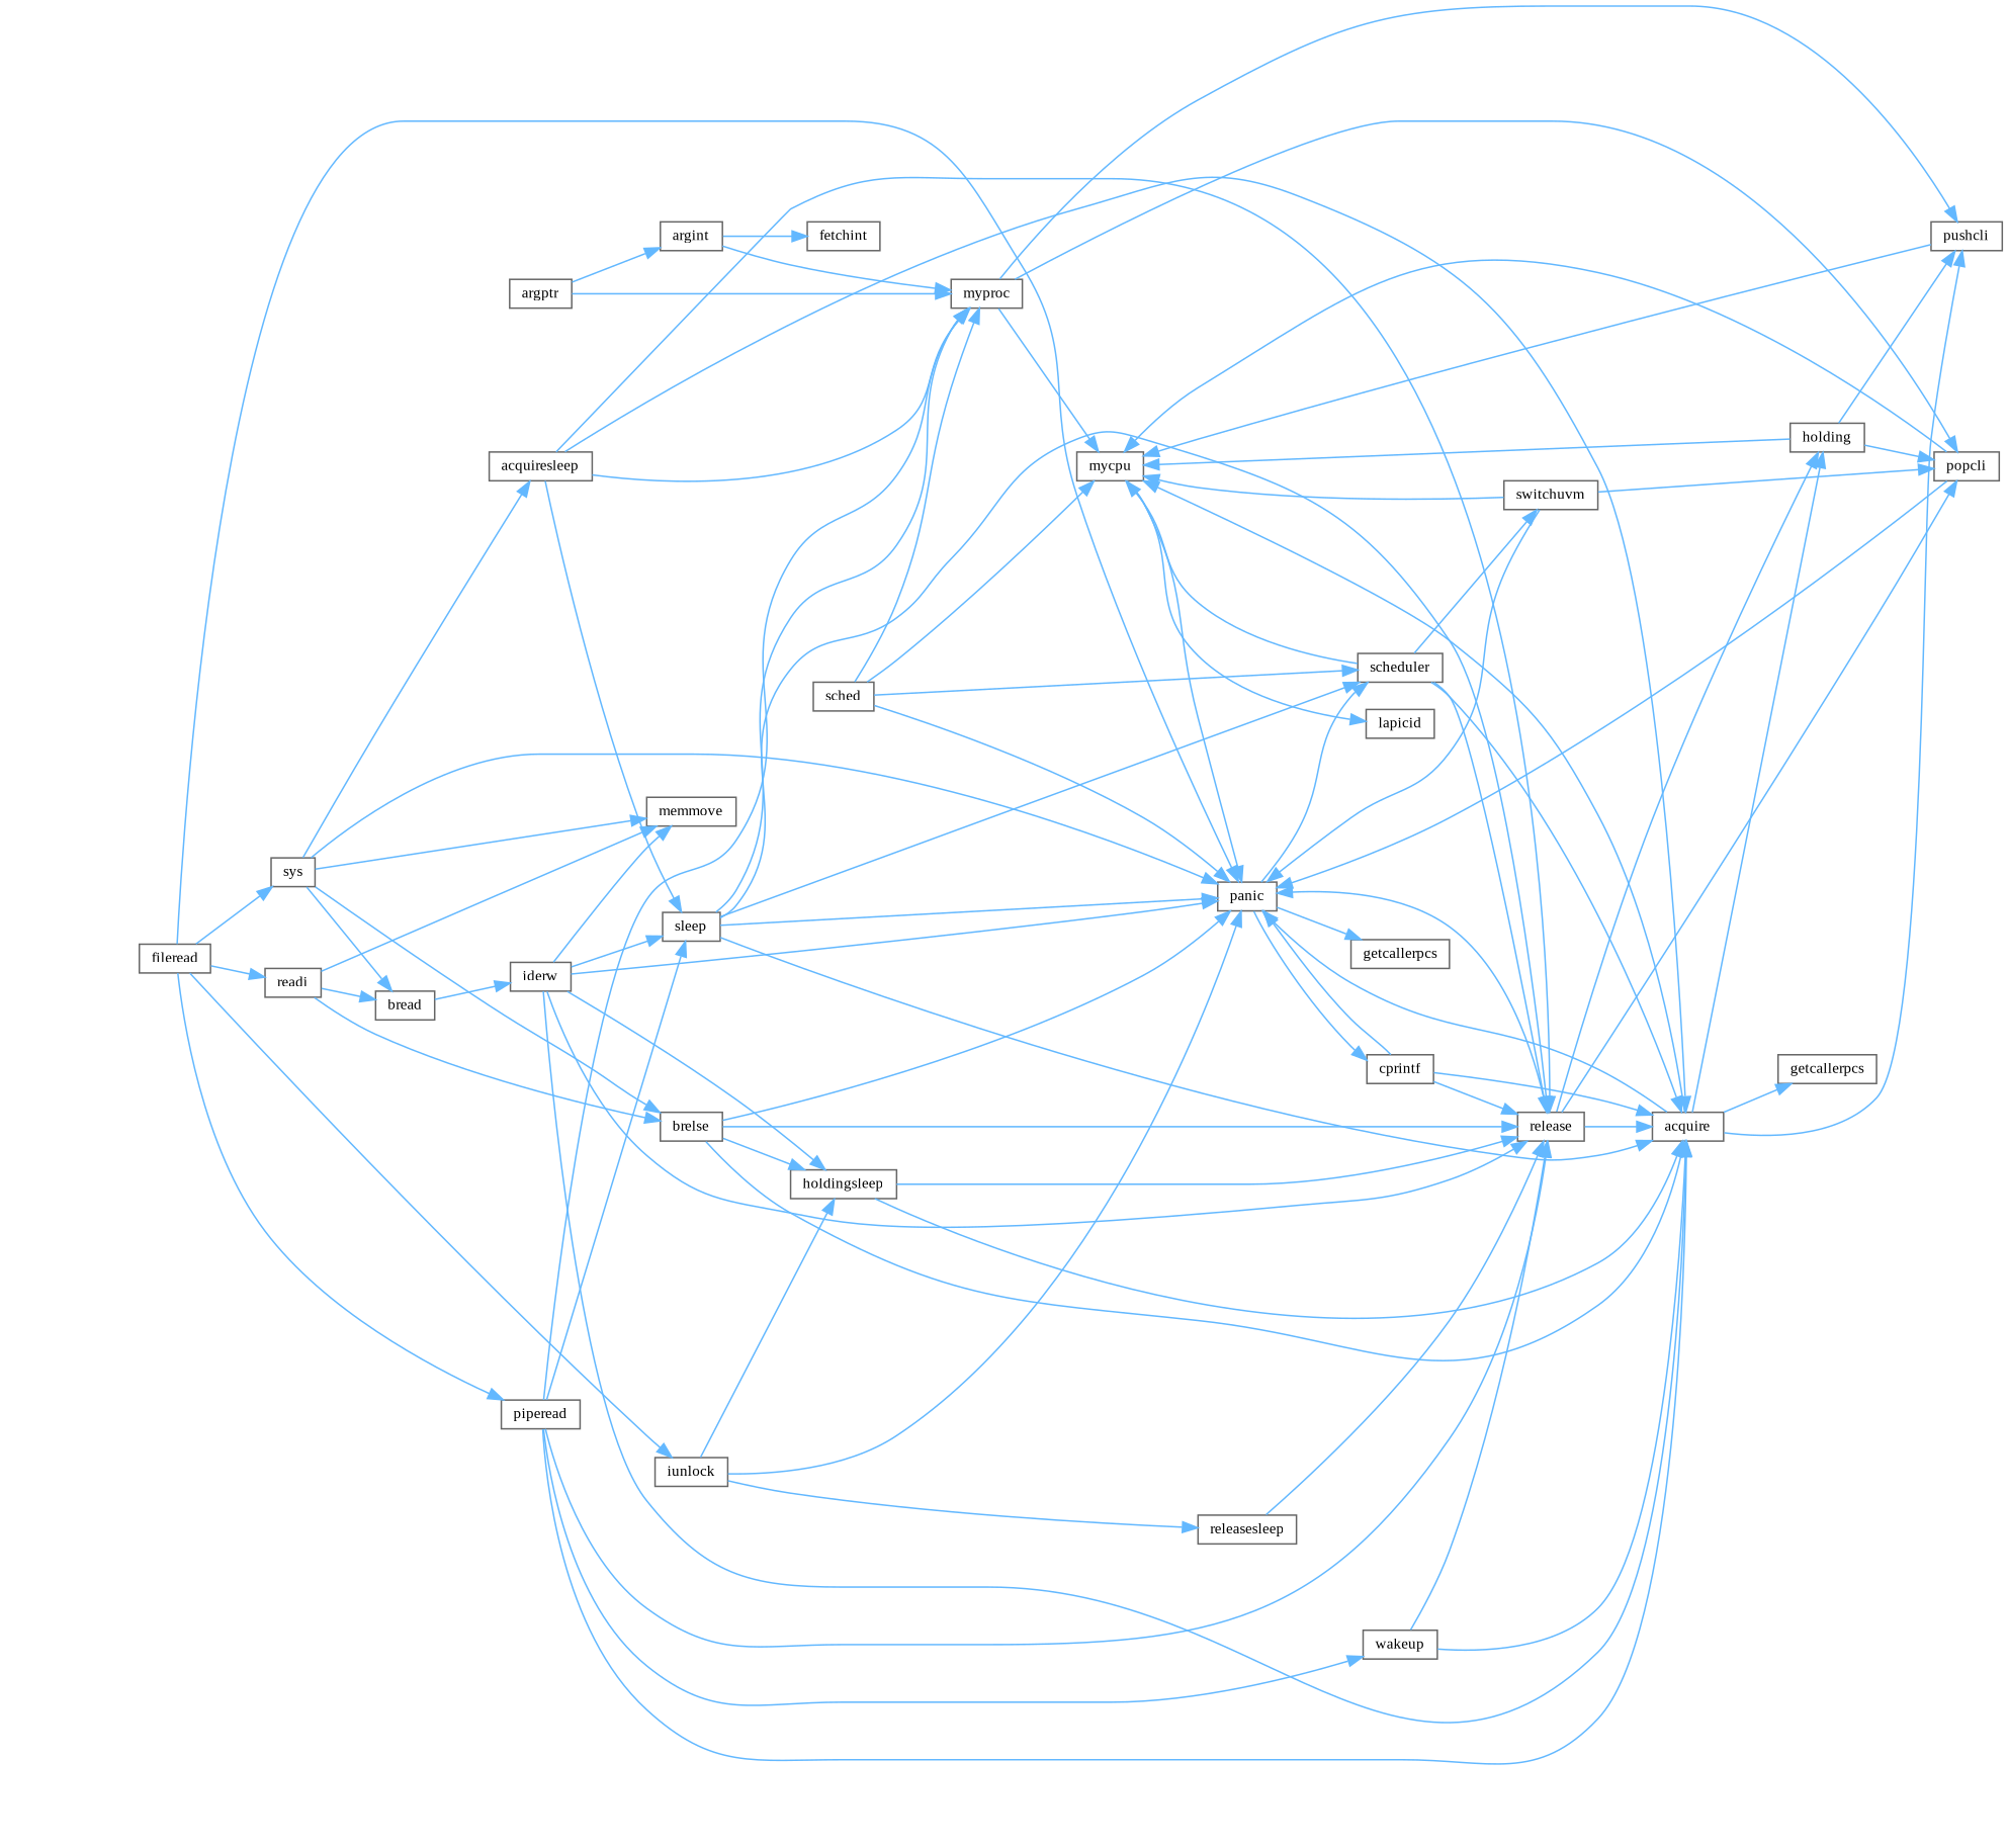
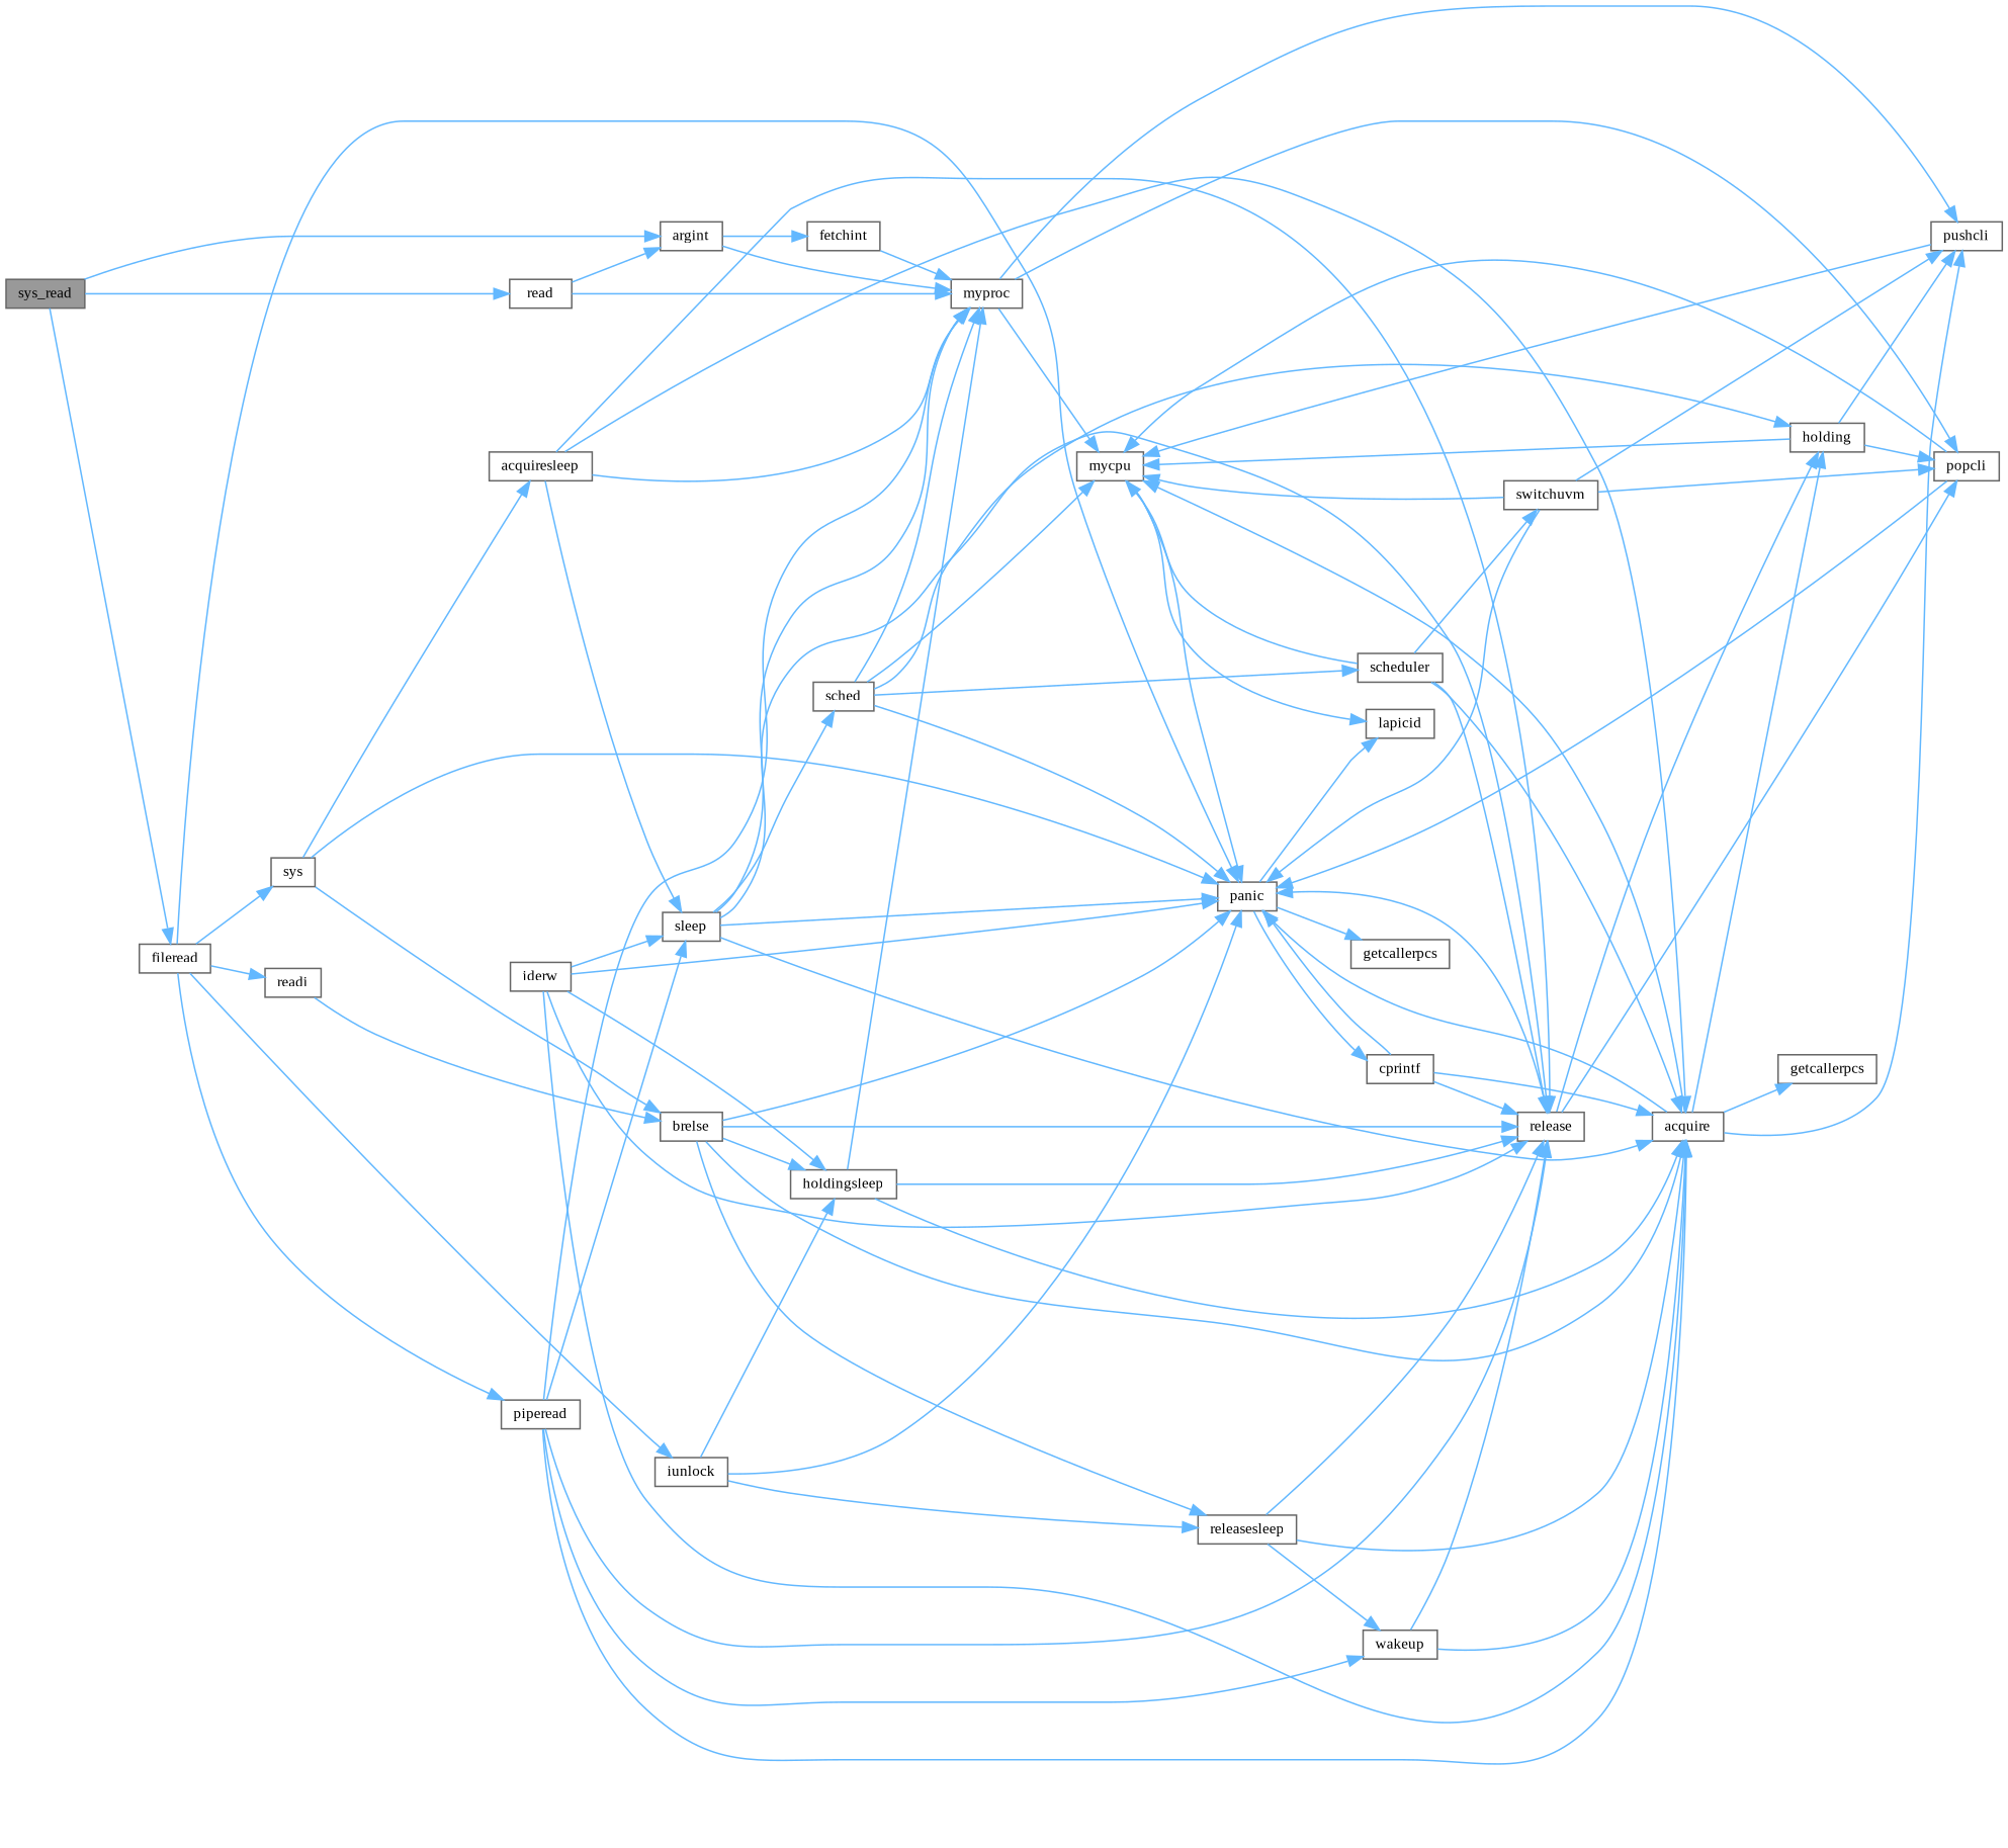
  digraph {
    fontname="Liberation Serif"
    rankdir=LR
    node [color=grey40 fillcolor=white fontname="Liberation Serif" fontsize=10 shape=box style=filled]
    edge [color=steelblue1 fontname="Liberation Serif" fontsize=10 labelfontname=Helvetica labelfontsize=10 style=solid]
+   n1 [color=gray40 fillcolor=grey60 fontcolor=black height=0.2 label=sys_read width=0.4]
    n2 [height=0.2 label=argint width=0.4]
-   n3 [height=0.2 label=argptr width=0.4]
+   n3 [height=0.2 label=read width=0.4]
    n4 [height=0.2 label=fileread width=0.4]
    n5 [height=0.2 label=fetchint width=0.4]
    n6 [height=0.2 label=myproc width=0.4]
    n7 [height=0.2 label=panic width=0.4]
    n8 [height=0.2 label=sys width=0.4]
    n9 [height=0.2 label=iunlock width=0.4]
    n10 [height=0.2 label=piperead width=0.4]
    n11 [height=0.2 label=readi width=0.4]
    n12 [height=0.2 label=mycpu width=0.4]
    n13 [height=0.2 label=popcli width=0.4]
    n14 [height=0.2 label=pushcli width=0.4]
    n15 [height=0.2 label=lapicid width=0.4]
    n16 [height=0.2 label=cprintf width=0.4]
    n17 [height=0.2 label=getcallerpcs width=0.4]
    n18 [height=0.2 label=acquire width=0.4]
    n19 [height=0.2 label=release width=0.4]
    n20 [height=0.2 label=getcallerpcs width=0.4]
    n21 [height=0.2 label=holding width=0.4]
    n22 [height=0.2 label=acquiresleep width=0.4]
-   n23 [height=0.2 label=bread width=0.4]
-   n24 [height=0.2 label=memmove width=0.4]
    n25 [height=0.2 label=brelse width=0.4]
    n26 [height=0.2 label=holdingsleep width=0.4]
    n27 [height=0.2 label=releasesleep width=0.4]
    n28 [height=0.2 label=sleep width=0.4]
    n29 [height=0.2 label=wakeup width=0.4]
    n30 [height=0.2 label=iderw width=0.4]
    n31 [height=0.2 label=sched width=0.4]
    n32 [height=0.2 label=scheduler width=0.4]
    n33 [height=0.2 label=switchuvm width=0.4]
+   n1 -> n2
+   n1 -> n3
+   n1 -> n4
    n2 -> n5
    n2 -> n6
    n3 -> n2
    n3 -> n6
    n4 -> n7
    n4 -> n8
    n4 -> n9
    n4 -> n10
    n4 -> n11
+   n5 -> n6
    n6 -> n12
    n6 -> n13
    n6 -> n14
-   n7 -> n32
+   n7 -> n15
    n7 -> n16
    n7 -> n17
    n8 -> n7
    n8 -> n22
-   n8 -> n23
-   n8 -> n24
    n8 -> n25
    n9 -> n7
    n9 -> n26
    n9 -> n27
    n10 -> n6
    n10 -> n18
    n10 -> n19
    n10 -> n28
    n10 -> n29
-   n11 -> n23
-   n11 -> n24
    n11 -> n25
    n12 -> n7
    n12 -> n15
    n13 -> n7
    n13 -> n12
    n14 -> n12
    n16 -> n7
    n16 -> n18
    n16 -> n19
    n18 -> n7
    n18 -> n12
    n18 -> n14
    n18 -> n20
    n18 -> n21
    n19 -> n7
    n19 -> n13
    n19 -> n21
    n21 -> n12
    n21 -> n13
    n21 -> n14
    n22 -> n6
    n22 -> n18
    n22 -> n19
    n22 -> n28
-   n23 -> n30
    n25 -> n7
    n25 -> n18
    n25 -> n19
    n25 -> n26
+   n25 -> n27
+   n26 -> n6
    n26 -> n18
    n26 -> n19
-   n19 -> n18
+   n27 -> n18
    n27 -> n19
+   n27 -> n29
    n28 -> n6
    n28 -> n7
    n28 -> n18
    n28 -> n19
-   n28 -> n32
+   n28 -> n31
    n29 -> n18
    n29 -> n19
    n30 -> n7
    n30 -> n18
    n30 -> n19
-   n30 -> n24
    n30 -> n26
    n30 -> n28
    n31 -> n6
    n31 -> n7
    n31 -> n12
+   n31 -> n21
    n31 -> n32
    n32 -> n12
    n32 -> n18
    n32 -> n19
    n32 -> n33
    n33 -> n7
    n33 -> n12
    n33 -> n13
+   n33 -> n14
  }
